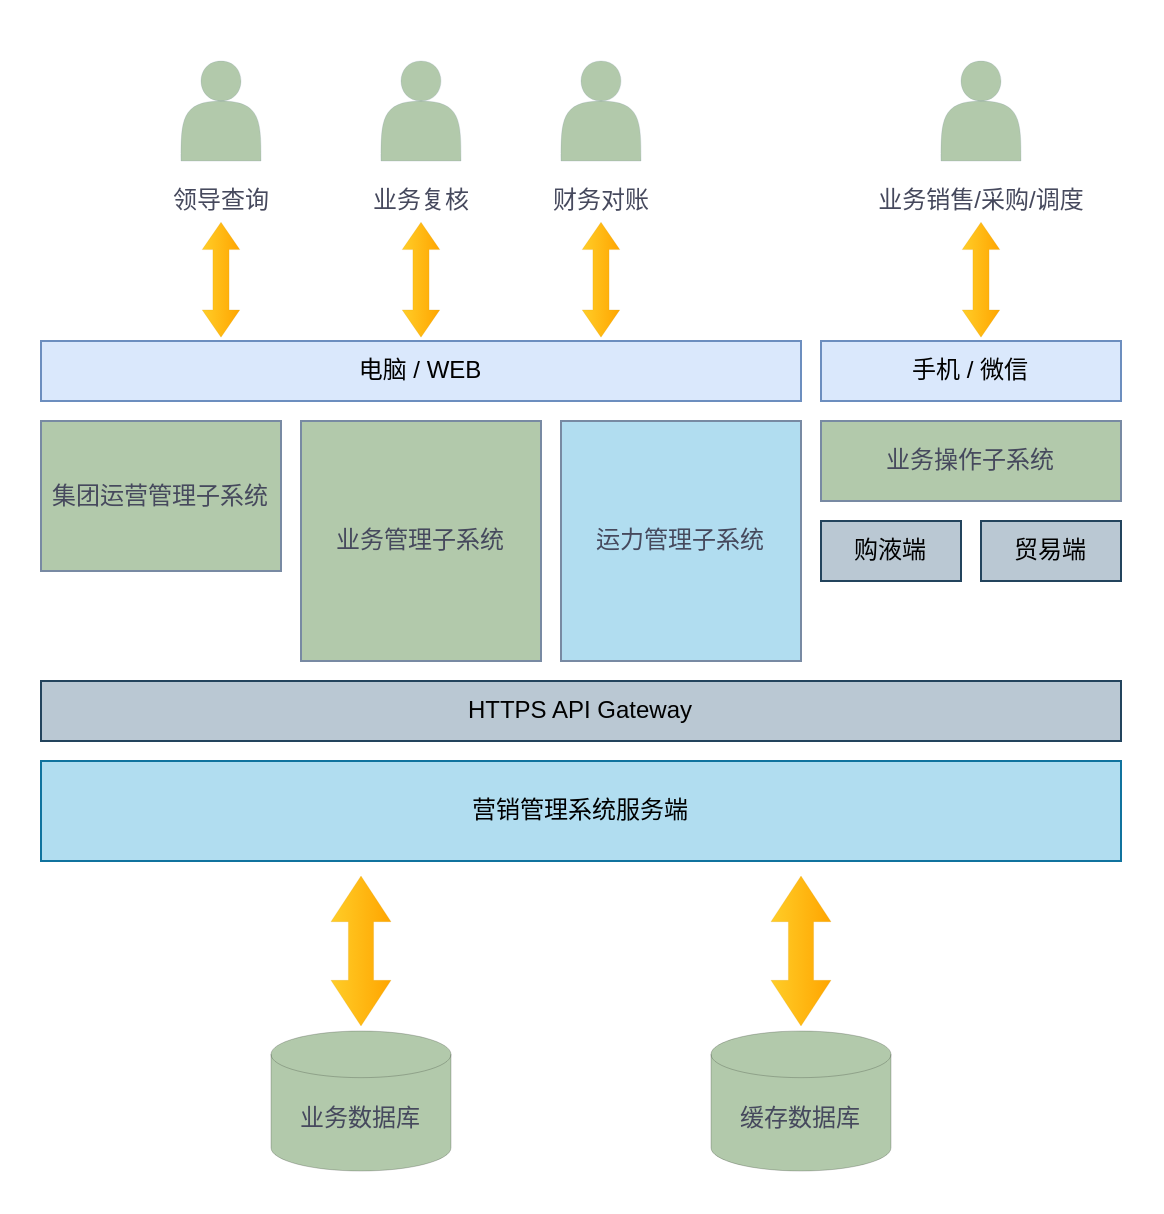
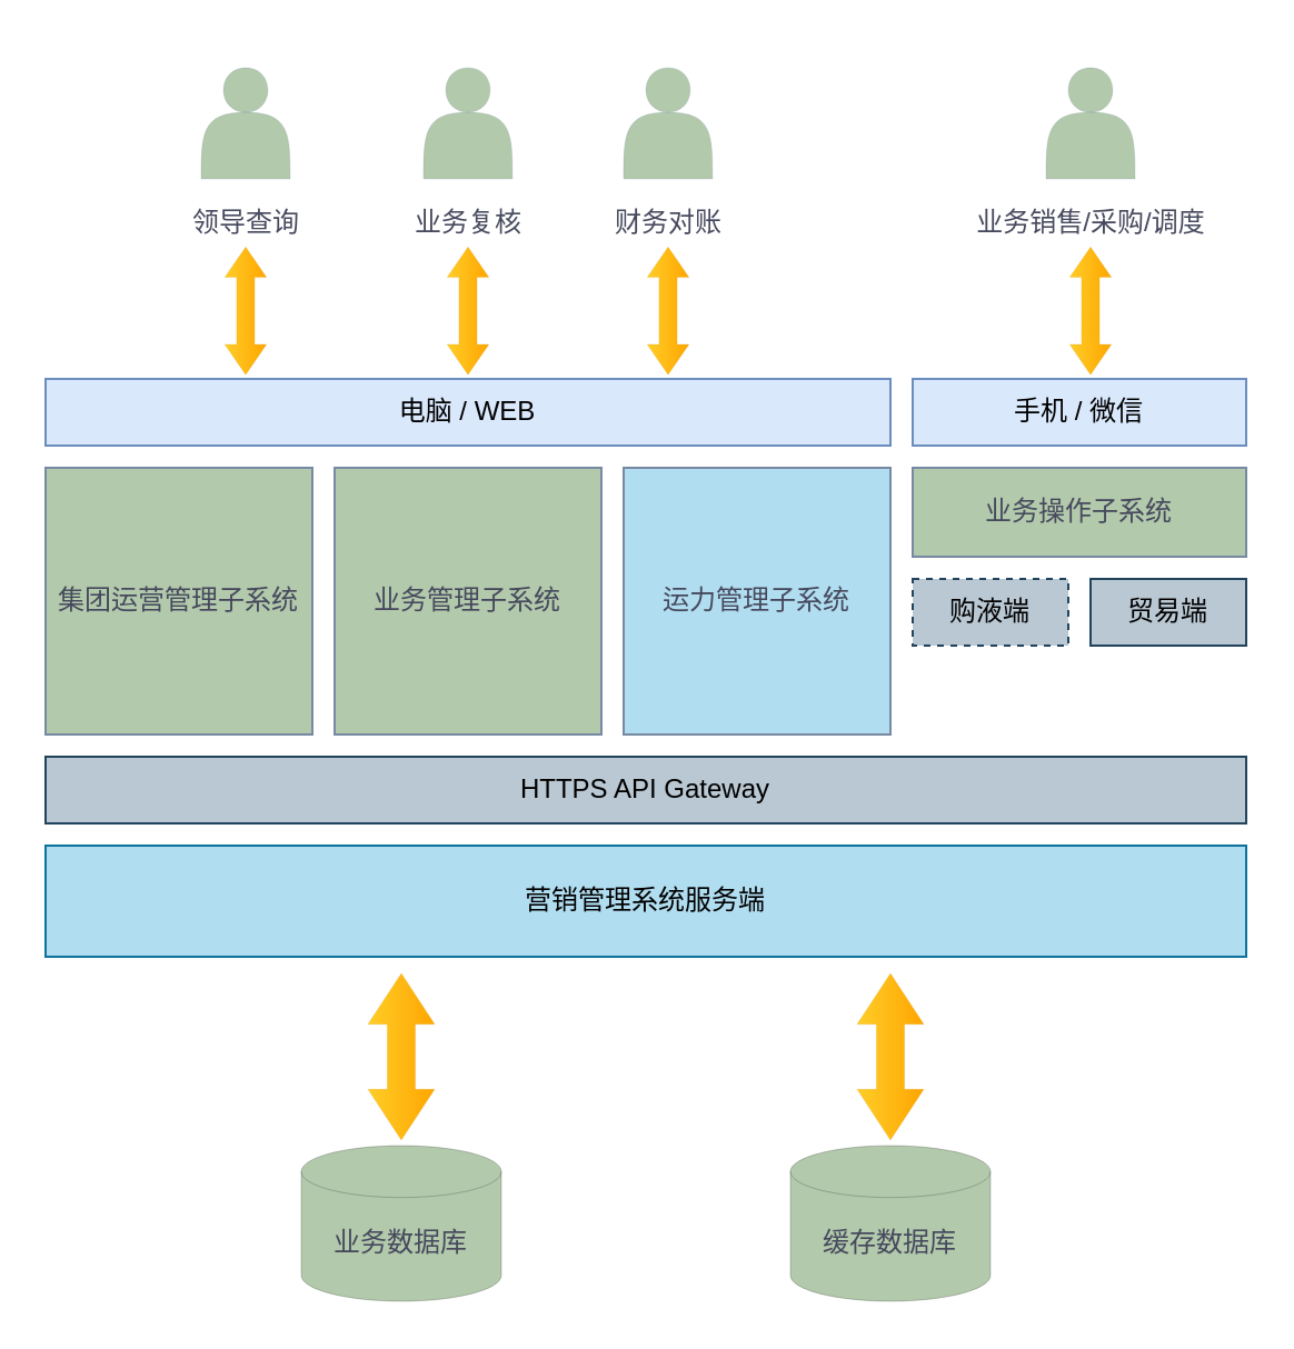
  <mxCell id="0" />
  <mxCell id="1" parent="0" />
  <mxCell id="2" value="业务管理子系统" style="rounded=0;whiteSpace=wrap;html=1;fillColor=#B2C9AB;strokeColor=#788AA3;fontColor=#46495D;" vertex="1" parent="1"><mxGeometry x="150" y="210" width="120" height="120" as="geometry" /></mxCell>
- <mxCell id="3" value="集团运营管理子系统" style="rounded=0;whiteSpace=wrap;html=1;fillColor=#B2C9AB;strokeColor=#788AA3;fontColor=#46495D;" vertex="1" parent="1"><mxGeometry x="20" y="210" width="120" height="75" as="geometry" /></mxCell>
+ <mxCell id="3" value="集团运营管理子系统" style="rounded=0;whiteSpace=wrap;html=1;fillColor=#B2C9AB;strokeColor=#788AA3;fontColor=#46495D;" vertex="1" parent="1"><mxGeometry x="20" y="210" width="120" height="120" as="geometry" /></mxCell>
  <mxCell id="4" value="运力管理子系统" style="rounded=0;whiteSpace=wrap;html=1;fillColor=#b1ddf0;strokeColor=#788AA3;fontColor=#46495D;" vertex="1" parent="1"><mxGeometry x="280" y="210" width="120" height="120" as="geometry" /></mxCell>
  <mxCell id="5" value="业务操作子系统" style="rounded=0;whiteSpace=wrap;html=1;fillColor=#B2C9AB;strokeColor=#788AA3;fontColor=#46495D;" vertex="1" parent="1"><mxGeometry x="410" y="210" width="150" height="40" as="geometry" /></mxCell>
- <mxCell id="6" value="购液端" style="rounded=0;whiteSpace=wrap;html=1;fillColor=#bac8d3;strokeColor=#23445d;labelBorderColor=none;labelBackgroundColor=none;horizontal=1;" vertex="1" parent="1"><mxGeometry x="410" y="260" width="70" height="30" as="geometry" /></mxCell>
+ <mxCell id="6" value="购液端" style="rounded=0;whiteSpace=wrap;html=1;fillColor=#bac8d3;strokeColor=#23445d;labelBorderColor=none;labelBackgroundColor=none;horizontal=1;dashed=1;" vertex="1" parent="1"><mxGeometry x="410" y="260" width="70" height="30" as="geometry" /></mxCell>
  <mxCell id="7" value="贸易端" style="rounded=0;whiteSpace=wrap;html=1;fillColor=#bac8d3;strokeColor=#23445d;labelBorderColor=none;labelBackgroundColor=none;horizontal=1;" vertex="1" parent="1"><mxGeometry x="490" y="260" width="70" height="30" as="geometry" /></mxCell>
  <mxCell id="8" value="营销管理系统服务端" style="rounded=0;whiteSpace=wrap;html=1;fillColor=#b1ddf0;strokeColor=#10739e;" vertex="1" parent="1"><mxGeometry x="20" y="380" width="540" height="50" as="geometry" /></mxCell>
  <mxCell id="9" value="手机 / 微信" style="rounded=0;whiteSpace=wrap;html=1;fillColor=#dae8fc;strokeColor=#6c8ebf;labelBorderColor=none;labelBackgroundColor=none;horizontal=1;" vertex="1" parent="1"><mxGeometry x="410" y="170" width="150" height="30" as="geometry" /></mxCell>
  <mxCell id="10" value="电脑 / WEB" style="rounded=0;whiteSpace=wrap;html=1;fillColor=#dae8fc;strokeColor=#6c8ebf;labelBorderColor=none;labelBackgroundColor=none;horizontal=1;" vertex="1" parent="1"><mxGeometry x="20" y="170" width="380" height="30" as="geometry" /></mxCell>
  <mxCell id="11" value="HTTPS API Gateway" style="rounded=0;whiteSpace=wrap;html=1;fillColor=#bac8d3;strokeColor=#23445d;labelBorderColor=none;labelBackgroundColor=none;horizontal=1;" vertex="1" parent="1"><mxGeometry x="20" y="340" width="540" height="30" as="geometry" /></mxCell>
  <mxCell id="12" value="业务数据库" style="strokeWidth=0;html=1;shape=mxgraph.flowchart.database;whiteSpace=wrap;rounded=0;sketch=0;fontColor=#46495D;fillColor=#B2C9AB;spacing=1;spacingTop=18;" vertex="1" parent="1"><mxGeometry x="135" y="515" width="90" height="70" as="geometry" /></mxCell>
  <mxCell id="13" value="缓存数据库" style="strokeWidth=0;html=1;shape=mxgraph.flowchart.database;whiteSpace=wrap;rounded=0;sketch=0;fontColor=#46495D;fillColor=#B2C9AB;spacing=2;spacingTop=18;" vertex="1" parent="1"><mxGeometry x="355" y="515" width="90" height="70" as="geometry" /></mxCell>
  <mxCell id="14" value="" style="html=1;shadow=0;dashed=0;align=center;verticalAlign=middle;shape=mxgraph.arrows2.twoWayArrow;dy=0.58;dx=22.83;rounded=0;sketch=0;strokeColor=#d79b00;strokeWidth=0;fillColor=#ffcd28;rotation=-90;gradientColor=#ffa500;" vertex="1" parent="1"><mxGeometry x="142.5" y="460" width="75" height="30" as="geometry" /></mxCell>
  <mxCell id="15" value="" style="html=1;shadow=0;dashed=0;align=center;verticalAlign=middle;shape=mxgraph.arrows2.twoWayArrow;dy=0.58;dx=22.83;rounded=0;sketch=0;strokeColor=#d79b00;strokeWidth=0;fillColor=#ffcd28;rotation=-90;gradientColor=#ffa500;" vertex="1" parent="1"><mxGeometry x="362.5" y="460" width="75" height="30" as="geometry" /></mxCell>
  <mxCell id="16" value="" style="group" vertex="1" connectable="0" parent="1"><mxGeometry x="160" y="20" width="100" height="100" as="geometry" /></mxCell>
  <mxCell id="17" value="" style="shape=actor;whiteSpace=wrap;html=1;rounded=0;sketch=0;fontColor=#46495D;strokeColor=#788AA3;strokeWidth=0;fillColor=#B2C9AB;" vertex="1" parent="16"><mxGeometry x="30" y="10" width="40" height="50" as="geometry" /></mxCell>
  <mxCell id="18" value="业务复核" style="text;strokeColor=none;fillColor=none;html=1;fontSize=12;fontStyle=0;verticalAlign=middle;align=center;rounded=0;sketch=0;fontColor=#46495D;" vertex="1" parent="16"><mxGeometry y="60" width="100" height="40" as="geometry" /></mxCell>
  <mxCell id="19" value="" style="group" vertex="1" connectable="0" parent="1"><mxGeometry x="250" y="20" width="100" height="100" as="geometry" /></mxCell>
  <mxCell id="20" value="" style="shape=actor;whiteSpace=wrap;html=1;rounded=0;sketch=0;fontColor=#46495D;strokeColor=#788AA3;strokeWidth=0;fillColor=#B2C9AB;" vertex="1" parent="19"><mxGeometry x="30" y="10" width="40" height="50" as="geometry" /></mxCell>
  <mxCell id="21" value="财务对账" style="text;strokeColor=none;fillColor=none;html=1;fontSize=12;fontStyle=0;verticalAlign=middle;align=center;rounded=0;sketch=0;fontColor=#46495D;" vertex="1" parent="19"><mxGeometry y="60" width="100" height="40" as="geometry" /></mxCell>
  <mxCell id="22" value="" style="group" vertex="1" connectable="0" parent="1"><mxGeometry x="440" y="20" width="100" height="100" as="geometry" /></mxCell>
  <mxCell id="23" value="" style="shape=actor;whiteSpace=wrap;html=1;rounded=0;sketch=0;fontColor=#46495D;strokeColor=#788AA3;strokeWidth=0;fillColor=#B2C9AB;" vertex="1" parent="22"><mxGeometry x="30" y="10" width="40" height="50" as="geometry" /></mxCell>
  <mxCell id="24" value="业务销售/采购/调度" style="text;strokeColor=none;fillColor=none;html=1;fontSize=12;fontStyle=0;verticalAlign=middle;align=center;rounded=0;sketch=0;fontColor=#46495D;" vertex="1" parent="22"><mxGeometry y="60" width="100" height="40" as="geometry" /></mxCell>
  <mxCell id="25" value="" style="group" vertex="1" connectable="0" parent="1"><mxGeometry x="60" y="20" width="100" height="100" as="geometry" /></mxCell>
  <mxCell id="26" value="" style="shape=actor;whiteSpace=wrap;html=1;rounded=0;sketch=0;fontColor=#46495D;strokeColor=#788AA3;strokeWidth=0;fillColor=#B2C9AB;" vertex="1" parent="25"><mxGeometry x="30" y="10" width="40" height="50" as="geometry" /></mxCell>
  <mxCell id="27" value="领导查询" style="text;strokeColor=none;fillColor=none;html=1;fontSize=12;fontStyle=0;verticalAlign=middle;align=center;rounded=0;sketch=0;fontColor=#46495D;" vertex="1" parent="25"><mxGeometry y="60" width="100" height="40" as="geometry" /></mxCell>
  <mxCell id="28" value="" style="html=1;shadow=0;dashed=0;align=center;verticalAlign=middle;shape=mxgraph.arrows2.twoWayArrow;dy=0.57;dx=13.67;rounded=0;sketch=0;strokeColor=#d79b00;strokeWidth=0;fillColor=#ffcd28;rotation=-90;gradientColor=#ffa500;" vertex="1" parent="1"><mxGeometry x="81.25" y="130" width="57.5" height="18.75" as="geometry" /></mxCell>
  <mxCell id="29" value="" style="html=1;shadow=0;dashed=0;align=center;verticalAlign=middle;shape=mxgraph.arrows2.twoWayArrow;dy=0.57;dx=13.67;rounded=0;sketch=0;strokeColor=#d79b00;strokeWidth=0;fillColor=#ffcd28;rotation=-90;gradientColor=#ffa500;" vertex="1" parent="1"><mxGeometry x="181.25" y="130" width="57.5" height="18.75" as="geometry" /></mxCell>
  <mxCell id="30" value="" style="html=1;shadow=0;dashed=0;align=center;verticalAlign=middle;shape=mxgraph.arrows2.twoWayArrow;dy=0.57;dx=13.67;rounded=0;sketch=0;strokeColor=#d79b00;strokeWidth=0;fillColor=#ffcd28;rotation=-90;gradientColor=#ffa500;" vertex="1" parent="1"><mxGeometry x="271.25" y="130" width="57.5" height="18.75" as="geometry" /></mxCell>
  <mxCell id="31" value="" style="html=1;shadow=0;dashed=0;align=center;verticalAlign=middle;shape=mxgraph.arrows2.twoWayArrow;dy=0.57;dx=13.67;rounded=0;sketch=0;strokeColor=#d79b00;strokeWidth=0;fillColor=#ffcd28;rotation=-90;gradientColor=#ffa500;" vertex="1" parent="1"><mxGeometry x="461.25" y="130" width="57.5" height="18.75" as="geometry" /></mxCell>
